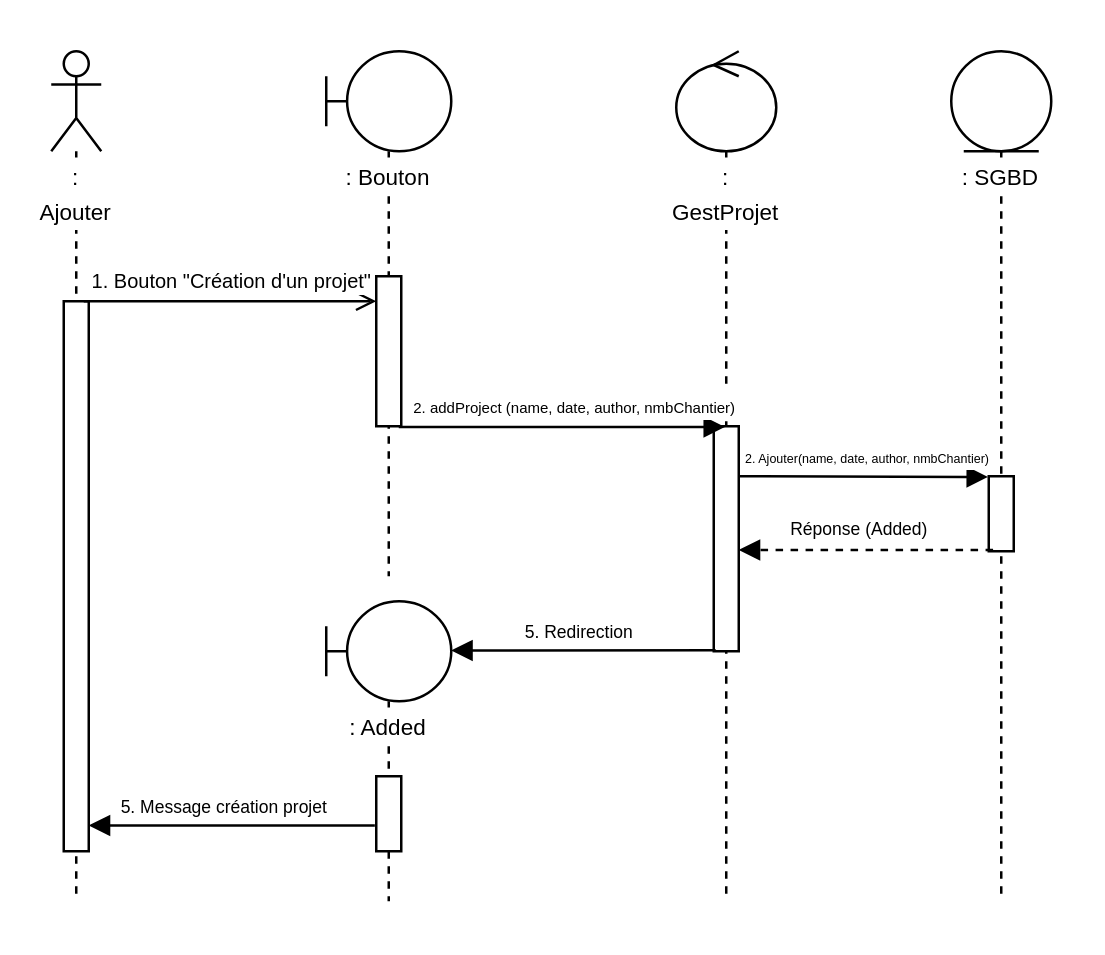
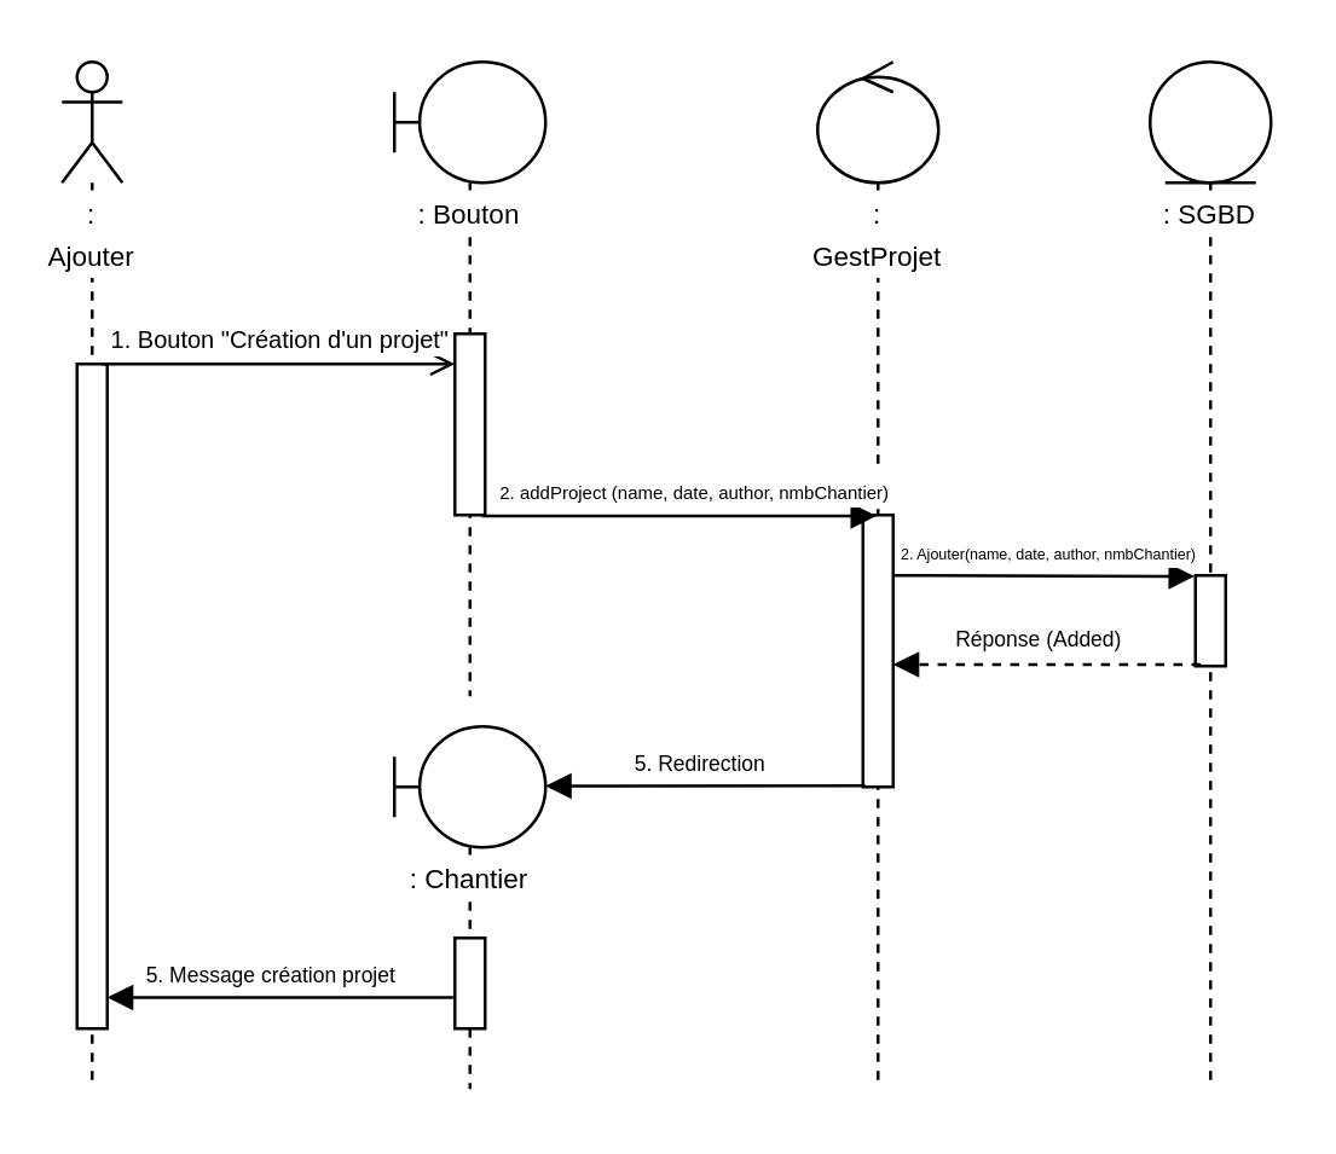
  <mxCell id="0" />
  <mxCell id="1" parent="0" />
  <mxCell id="2" value="&lt;font style=&quot;font-size: 9px&quot;&gt;: Ajouter&lt;/font&gt;" style="shape=umlLifeline;participant=umlActor;perimeter=lifelinePerimeter;whiteSpace=wrap;html=1;container=1;collapsible=0;recursiveResize=0;verticalAlign=top;spacingTop=36;labelBackgroundColor=#ffffff;outlineConnect=0;" vertex="1" parent="1"><mxGeometry x="20" y="20" width="20" height="340" as="geometry" /></mxCell>
  <mxCell id="3" value="" style="html=1;points=[];perimeter=orthogonalPerimeter;" vertex="1" parent="2"><mxGeometry x="5" y="100" width="10" height="220" as="geometry" /></mxCell>
  <mxCell id="4" value="&lt;font style=&quot;font-size: 9px&quot;&gt;: Bouton&lt;/font&gt;" style="shape=umlLifeline;participant=umlBoundary;perimeter=lifelinePerimeter;whiteSpace=wrap;html=1;container=1;collapsible=0;recursiveResize=0;verticalAlign=top;spacingTop=36;labelBackgroundColor=#ffffff;outlineConnect=0;" vertex="1" parent="1"><mxGeometry x="130" y="20" width="50" height="210" as="geometry" /></mxCell>
  <mxCell id="5" value="" style="html=1;points=[];perimeter=orthogonalPerimeter;" vertex="1" parent="4"><mxGeometry x="20" y="90" width="10" height="60" as="geometry" /></mxCell>
  <mxCell id="6" value="&lt;font style=&quot;font-size: 8px&quot;&gt;1. Bouton &quot;Création d'un projet&quot;&lt;/font&gt;" style="html=1;verticalAlign=bottom;endArrow=open;exitX=0.8;exitY=0;exitDx=0;exitDy=0;exitPerimeter=0;endFill=0;" edge="1" parent="1" source="3"><mxGeometry width="80" relative="1" as="geometry"><mxPoint x="40" y="120" as="sourcePoint" /><mxPoint x="150" y="120" as="targetPoint" /></mxGeometry></mxCell>
  <mxCell id="7" value="&lt;font style=&quot;font-size: 9px&quot;&gt;: GestProjet&lt;/font&gt;" style="shape=umlLifeline;participant=umlControl;perimeter=lifelinePerimeter;whiteSpace=wrap;html=1;container=1;collapsible=0;recursiveResize=0;verticalAlign=top;spacingTop=36;labelBackgroundColor=#ffffff;outlineConnect=0;" vertex="1" parent="1"><mxGeometry x="270" y="20" width="40" height="340" as="geometry" /></mxCell>
  <mxCell id="8" value="" style="html=1;points=[];perimeter=orthogonalPerimeter;" vertex="1" parent="7"><mxGeometry x="15" y="150" width="10" height="90" as="geometry" /></mxCell>
  <mxCell id="9" value="&lt;font style=&quot;font-size: 6px&quot;&gt;2. addProject (name, date, author, nmbChantier)&amp;nbsp;&lt;/font&gt;" style="html=1;verticalAlign=bottom;endArrow=block;exitX=0.9;exitY=1.005;exitDx=0;exitDy=0;exitPerimeter=0;endFill=1;" edge="1" parent="1" source="5" target="7"><mxGeometry x="0.088" width="80" relative="1" as="geometry"><mxPoint x="153" y="230" as="sourcePoint" /><mxPoint x="286" y="177" as="targetPoint" /><mxPoint as="offset" /></mxGeometry></mxCell>
  <mxCell id="10" value="&lt;font style=&quot;font-size: 9px&quot;&gt;: SGBD&lt;/font&gt;" style="shape=umlLifeline;participant=umlEntity;perimeter=lifelinePerimeter;whiteSpace=wrap;html=1;container=1;collapsible=0;recursiveResize=0;verticalAlign=top;spacingTop=36;labelBackgroundColor=#ffffff;outlineConnect=0;" vertex="1" parent="1"><mxGeometry x="380" y="20" width="40" height="340" as="geometry" /></mxCell>
  <mxCell id="11" value="" style="html=1;points=[];perimeter=orthogonalPerimeter;" vertex="1" parent="10"><mxGeometry x="15" y="170" width="10" height="30" as="geometry" /></mxCell>
  <mxCell id="12" value="&lt;font style=&quot;font-size: 5px&quot;&gt;2. Ajouter(name, date, author, nmbChantier)&amp;nbsp;&lt;/font&gt;" style="html=1;verticalAlign=bottom;endArrow=block;endFill=1;entryX=-0.03;entryY=0.01;entryDx=0;entryDy=0;entryPerimeter=0;" edge="1" parent="1" target="11"><mxGeometry x="0.048" width="80" relative="1" as="geometry"><mxPoint x="295" y="190" as="sourcePoint" /><mxPoint x="400" y="180" as="targetPoint" /><mxPoint as="offset" /></mxGeometry></mxCell>
  <mxCell id="13" value="&lt;font style=&quot;font-size: 7px&quot;&gt;Réponse (Added)&amp;nbsp;&lt;/font&gt;" style="html=1;verticalAlign=bottom;endArrow=block;endFill=1;exitX=0.173;exitY=0.982;exitDx=0;exitDy=0;exitPerimeter=0;dashed=1;" edge="1" parent="1" source="11" target="8"><mxGeometry x="0.048" width="80" relative="1" as="geometry"><mxPoint x="300" y="214.8" as="sourcePoint" /><mxPoint x="399.78" y="215.06" as="targetPoint" /><mxPoint as="offset" /></mxGeometry></mxCell>
- <mxCell id="14" value="&lt;font style=&quot;font-size: 9px&quot;&gt;: Added&lt;/font&gt;" style="shape=umlLifeline;participant=umlBoundary;perimeter=lifelinePerimeter;whiteSpace=wrap;html=1;container=1;collapsible=0;recursiveResize=0;verticalAlign=top;spacingTop=36;labelBackgroundColor=#ffffff;outlineConnect=0;" vertex="1" parent="1"><mxGeometry x="130" y="240" width="50" height="120" as="geometry" /></mxCell>
+ <mxCell id="14" value="&lt;font style=&quot;font-size: 9px&quot;&gt;: Chantier&lt;/font&gt;" style="shape=umlLifeline;participant=umlBoundary;perimeter=lifelinePerimeter;whiteSpace=wrap;html=1;container=1;collapsible=0;recursiveResize=0;verticalAlign=top;spacingTop=36;labelBackgroundColor=#ffffff;outlineConnect=0;" vertex="1" parent="1"><mxGeometry x="130" y="240" width="50" height="120" as="geometry" /></mxCell>
  <mxCell id="15" value="&lt;font style=&quot;font-size: 7px&quot;&gt;5. Redirection&lt;/font&gt;" style="html=1;verticalAlign=bottom;endArrow=block;endFill=1;exitX=0.076;exitY=0.996;exitDx=0;exitDy=0;exitPerimeter=0;entryX=1;entryY=0.164;entryDx=0;entryDy=0;entryPerimeter=0;" edge="1" parent="1" source="8" target="14"><mxGeometry x="0.048" width="80" relative="1" as="geometry"><mxPoint x="406.73" y="229.46" as="sourcePoint" /><mxPoint x="305" y="229.46" as="targetPoint" /><mxPoint as="offset" /></mxGeometry></mxCell>
  <mxCell id="16" value="" style="html=1;points=[];perimeter=orthogonalPerimeter;" vertex="1" parent="1"><mxGeometry x="150" y="310" width="10" height="30" as="geometry" /></mxCell>
  <mxCell id="17" value="&lt;font style=&quot;font-size: 7px&quot;&gt;5. Message création projet&lt;/font&gt;" style="html=1;verticalAlign=bottom;endArrow=block;endFill=1;exitX=-0.056;exitY=0.656;exitDx=0;exitDy=0;exitPerimeter=0;" edge="1" parent="1" source="16" target="3"><mxGeometry x="0.048" width="80" relative="1" as="geometry"><mxPoint x="150" y="324.83" as="sourcePoint" /><mxPoint x="44.24" y="324.87" as="targetPoint" /><mxPoint as="offset" /></mxGeometry></mxCell>
